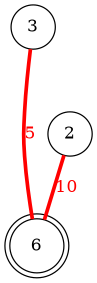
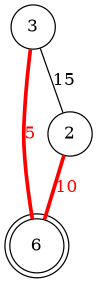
  graph {
    mindist=2.5
    splines=true
    node [shape=circle]
    edge [color=red fontcolor=red penwidth=3.0]
    n1 [label=6 peripheries=2]
    2
    3
    2 -- n1 [label=10]
    3 -- n1 [label=5]
+   3 -- 2 [label=15 color="" fontcolor="" penwidth=""]
  }
